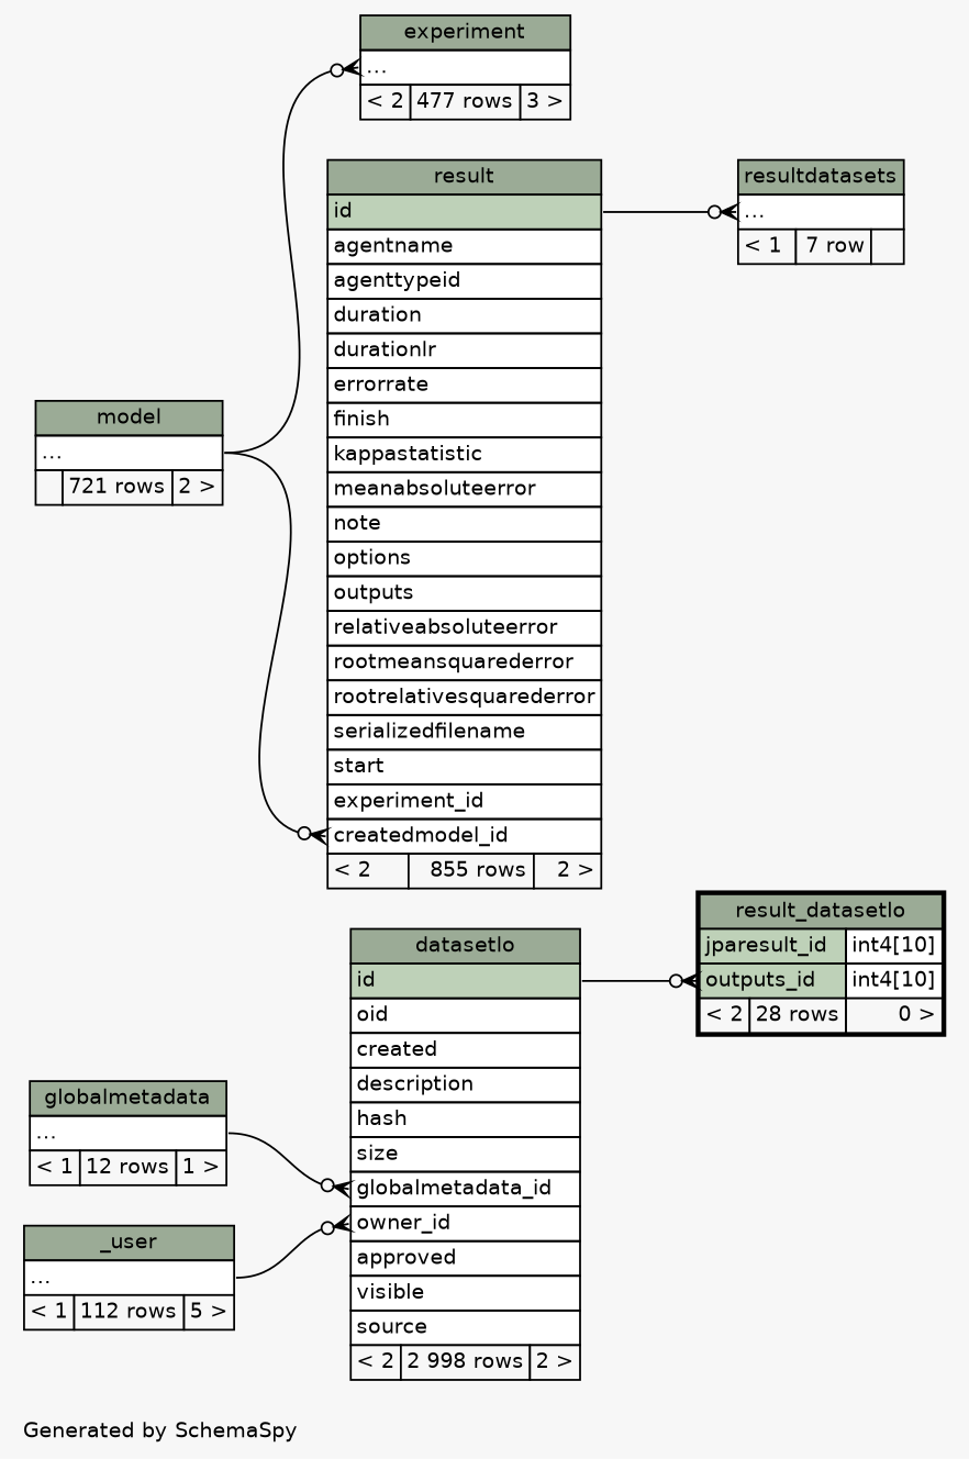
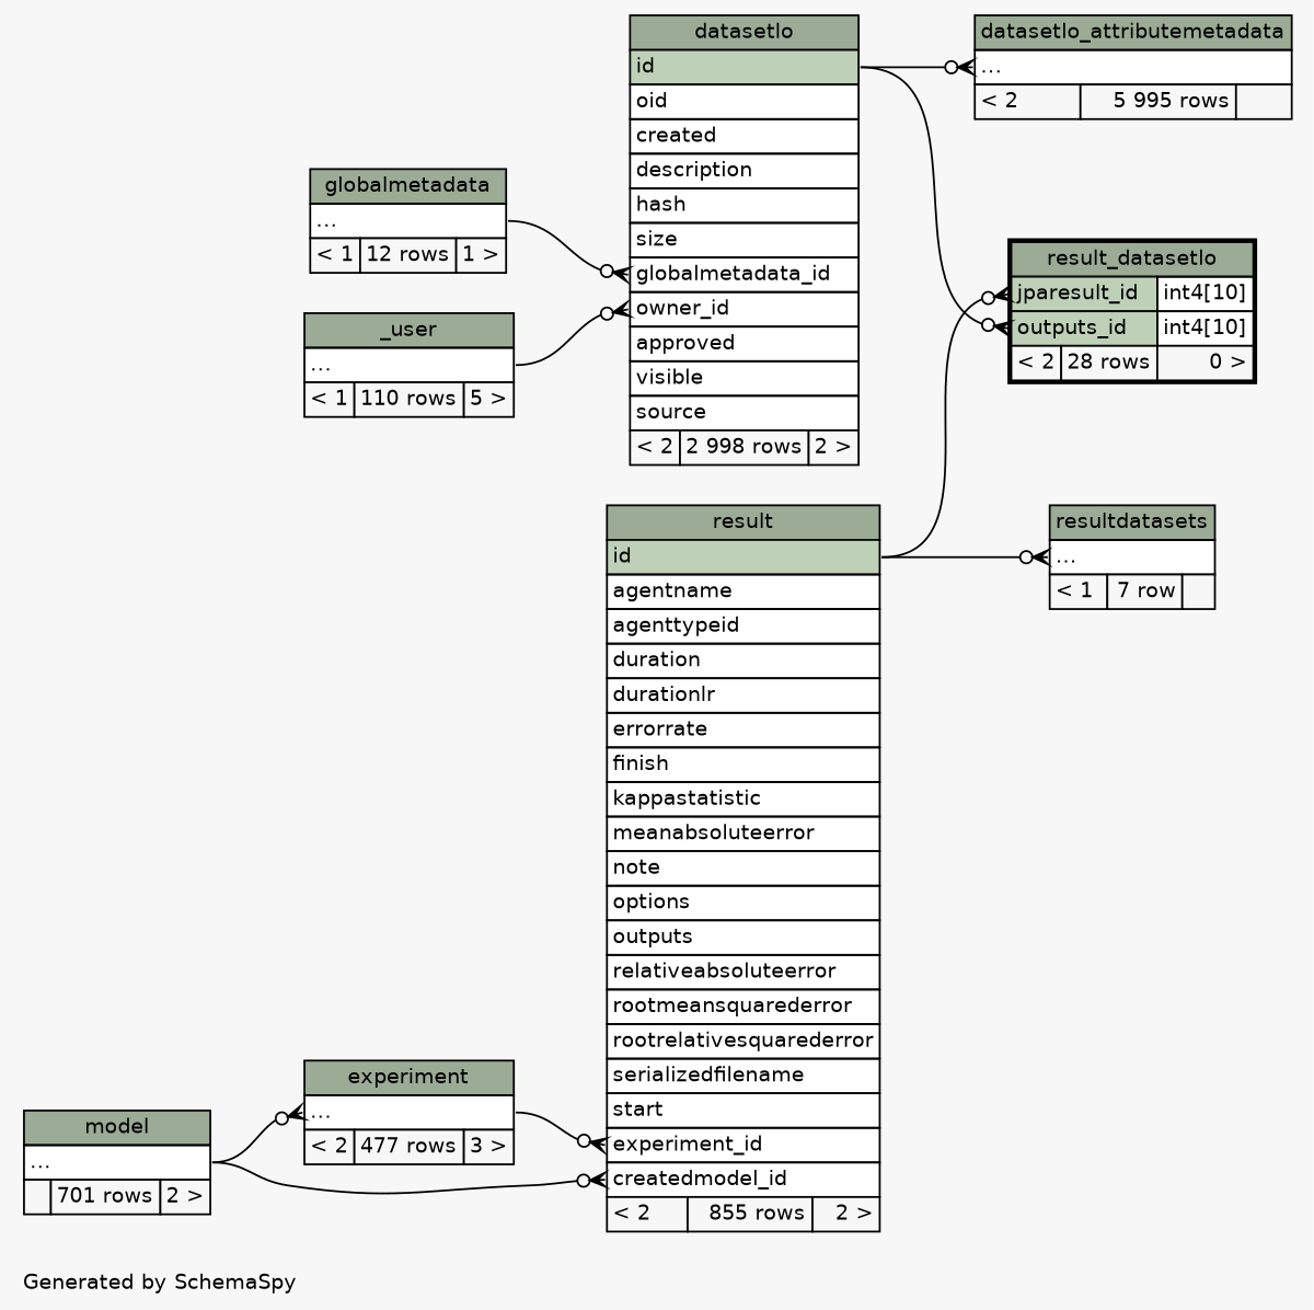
  digraph {
    bgcolor="#f7f7f7"
    fontname=Helvetica
    fontsize=11
    label="\nGenerated by SchemaSpy"
    labeljust=l
    nodesep=0.18
    rankdir=RL
    ranksep=0.46
    node [fontname=Helvetica fontsize=11 shape=plaintext]
    edge [arrowhead=none arrowsize=0.8 arrowtail=crowodot dir=back headport="elipses:e" tailport="elipses:w"]
    n1 [label=<     <TABLE BORDER="0" CELLBORDER="1" CELLSPACING="0" BGCOLOR="#ffffff">       <TR><TD COLSPAN="3" BGCOLOR="#9bab96" ALIGN="CENTER">datasetlo</TD></TR>       <TR><TD PORT="id" COLSPAN="3" BGCOLOR="#bed1b8" ALIGN="LEFT">id</TD></TR>       <TR><TD PORT="oid" COLSPAN="3" ALIGN="LEFT">oid</TD></TR>       <TR><TD PORT="created" COLSPAN="3" ALIGN="LEFT">created</TD></TR>       <TR><TD PORT="description" COLSPAN="3" ALIGN="LEFT">description</TD></TR>       <TR><TD PORT="hash" COLSPAN="3" ALIGN="LEFT">hash</TD></TR>       <TR><TD PORT="size" COLSPAN="3" ALIGN="LEFT">size</TD></TR>       <TR><TD PORT="globalmetadata_id" COLSPAN="3" ALIGN="LEFT">globalmetadata_id</TD></TR>       <TR><TD PORT="owner_id" COLSPAN="3" ALIGN="LEFT">owner_id</TD></TR>       <TR><TD PORT="approved" COLSPAN="3" ALIGN="LEFT">approved</TD></TR>       <TR><TD PORT="visible" COLSPAN="3" ALIGN="LEFT">visible</TD></TR>       <TR><TD PORT="source" COLSPAN="3" ALIGN="LEFT">source</TD></TR>       <TR><TD ALIGN="LEFT" BGCOLOR="#f7f7f7">&lt; 2</TD><TD ALIGN="RIGHT" BGCOLOR="#f7f7f7">2 998 rows</TD><TD ALIGN="RIGHT" BGCOLOR="#f7f7f7">2 &gt;</TD></TR>     </TABLE>>]
    n2 [label=<     <TABLE BORDER="0" CELLBORDER="1" CELLSPACING="0" BGCOLOR="#ffffff">       <TR><TD COLSPAN="3" BGCOLOR="#9bab96" ALIGN="CENTER">globalmetadata</TD></TR>       <TR><TD PORT="elipses" COLSPAN="3" ALIGN="LEFT">...</TD></TR>       <TR><TD ALIGN="LEFT" BGCOLOR="#f7f7f7">&lt; 1</TD><TD ALIGN="RIGHT" BGCOLOR="#f7f7f7">12 rows</TD><TD ALIGN="RIGHT" BGCOLOR="#f7f7f7">1 &gt;</TD></TR>     </TABLE>>]
-   n3 [label=<     <TABLE BORDER="0" CELLBORDER="1" CELLSPACING="0" BGCOLOR="#ffffff">       <TR><TD COLSPAN="3" BGCOLOR="#9bab96" ALIGN="CENTER">_user</TD></TR>       <TR><TD PORT="elipses" COLSPAN="3" ALIGN="LEFT">...</TD></TR>       <TR><TD ALIGN="LEFT" BGCOLOR="#f7f7f7">&lt; 1</TD><TD ALIGN="RIGHT" BGCOLOR="#f7f7f7">112 rows</TD><TD ALIGN="RIGHT" BGCOLOR="#f7f7f7">5 &gt;</TD></TR>     </TABLE>>]
+   n3 [label=<     <TABLE BORDER="0" CELLBORDER="1" CELLSPACING="0" BGCOLOR="#ffffff">       <TR><TD COLSPAN="3" BGCOLOR="#9bab96" ALIGN="CENTER">_user</TD></TR>       <TR><TD PORT="elipses" COLSPAN="3" ALIGN="LEFT">...</TD></TR>       <TR><TD ALIGN="LEFT" BGCOLOR="#f7f7f7">&lt; 1</TD><TD ALIGN="RIGHT" BGCOLOR="#f7f7f7">110 rows</TD><TD ALIGN="RIGHT" BGCOLOR="#f7f7f7">5 &gt;</TD></TR>     </TABLE>>]
+   n4 [label=<     <TABLE BORDER="0" CELLBORDER="1" CELLSPACING="0" BGCOLOR="#ffffff">       <TR><TD COLSPAN="3" BGCOLOR="#9bab96" ALIGN="CENTER">datasetlo_attributemetadata</TD></TR>       <TR><TD PORT="elipses" COLSPAN="3" ALIGN="LEFT">...</TD></TR>       <TR><TD ALIGN="LEFT" BGCOLOR="#f7f7f7">&lt; 2</TD><TD ALIGN="RIGHT" BGCOLOR="#f7f7f7">5 995 rows</TD><TD ALIGN="RIGHT" BGCOLOR="#f7f7f7">  </TD></TR>     </TABLE>>]
    n5 [label=<     <TABLE BORDER="0" CELLBORDER="1" CELLSPACING="0" BGCOLOR="#ffffff">       <TR><TD COLSPAN="3" BGCOLOR="#9bab96" ALIGN="CENTER">experiment</TD></TR>       <TR><TD PORT="elipses" COLSPAN="3" ALIGN="LEFT">...</TD></TR>       <TR><TD ALIGN="LEFT" BGCOLOR="#f7f7f7">&lt; 2</TD><TD ALIGN="RIGHT" BGCOLOR="#f7f7f7">477 rows</TD><TD ALIGN="RIGHT" BGCOLOR="#f7f7f7">3 &gt;</TD></TR>     </TABLE>>]
-   n6 [label=<     <TABLE BORDER="0" CELLBORDER="1" CELLSPACING="0" BGCOLOR="#ffffff">       <TR><TD COLSPAN="3" BGCOLOR="#9bab96" ALIGN="CENTER">model</TD></TR>       <TR><TD PORT="elipses" COLSPAN="3" ALIGN="LEFT">...</TD></TR>       <TR><TD ALIGN="LEFT" BGCOLOR="#f7f7f7">  </TD><TD ALIGN="RIGHT" BGCOLOR="#f7f7f7">721 rows</TD><TD ALIGN="RIGHT" BGCOLOR="#f7f7f7">2 &gt;</TD></TR>     </TABLE>>]
+   n6 [label=<     <TABLE BORDER="0" CELLBORDER="1" CELLSPACING="0" BGCOLOR="#ffffff">       <TR><TD COLSPAN="3" BGCOLOR="#9bab96" ALIGN="CENTER">model</TD></TR>       <TR><TD PORT="elipses" COLSPAN="3" ALIGN="LEFT">...</TD></TR>       <TR><TD ALIGN="LEFT" BGCOLOR="#f7f7f7">  </TD><TD ALIGN="RIGHT" BGCOLOR="#f7f7f7">701 rows</TD><TD ALIGN="RIGHT" BGCOLOR="#f7f7f7">2 &gt;</TD></TR>     </TABLE>>]
    n7 [label=<     <TABLE BORDER="0" CELLBORDER="1" CELLSPACING="0" BGCOLOR="#ffffff">       <TR><TD COLSPAN="3" BGCOLOR="#9bab96" ALIGN="CENTER">result</TD></TR>       <TR><TD PORT="id" COLSPAN="3" BGCOLOR="#bed1b8" ALIGN="LEFT">id</TD></TR>       <TR><TD PORT="agentname" COLSPAN="3" ALIGN="LEFT">agentname</TD></TR>       <TR><TD PORT="agenttypeid" COLSPAN="3" ALIGN="LEFT">agenttypeid</TD></TR>       <TR><TD PORT="duration" COLSPAN="3" ALIGN="LEFT">duration</TD></TR>       <TR><TD PORT="durationlr" COLSPAN="3" ALIGN="LEFT">durationlr</TD></TR>       <TR><TD PORT="errorrate" COLSPAN="3" ALIGN="LEFT">errorrate</TD></TR>       <TR><TD PORT="finish" COLSPAN="3" ALIGN="LEFT">finish</TD></TR>       <TR><TD PORT="kappastatistic" COLSPAN="3" ALIGN="LEFT">kappastatistic</TD></TR>       <TR><TD PORT="meanabsoluteerror" COLSPAN="3" ALIGN="LEFT">meanabsoluteerror</TD></TR>       <TR><TD PORT="note" COLSPAN="3" ALIGN="LEFT">note</TD></TR>       <TR><TD PORT="options" COLSPAN="3" ALIGN="LEFT">options</TD></TR>       <TR><TD PORT="outputs" COLSPAN="3" ALIGN="LEFT">outputs</TD></TR>       <TR><TD PORT="relativeabsoluteerror" COLSPAN="3" ALIGN="LEFT">relativeabsoluteerror</TD></TR>       <TR><TD PORT="rootmeansquarederror" COLSPAN="3" ALIGN="LEFT">rootmeansquarederror</TD></TR>       <TR><TD PORT="rootrelativesquarederror" COLSPAN="3" ALIGN="LEFT">rootrelativesquarederror</TD></TR>       <TR><TD PORT="serializedfilename" COLSPAN="3" ALIGN="LEFT">serializedfilename</TD></TR>       <TR><TD PORT="start" COLSPAN="3" ALIGN="LEFT">start</TD></TR>       <TR><TD PORT="experiment_id" COLSPAN="3" ALIGN="LEFT">experiment_id</TD></TR>       <TR><TD PORT="createdmodel_id" COLSPAN="3" ALIGN="LEFT">createdmodel_id</TD></TR>       <TR><TD ALIGN="LEFT" BGCOLOR="#f7f7f7">&lt; 2</TD><TD ALIGN="RIGHT" BGCOLOR="#f7f7f7">855 rows</TD><TD ALIGN="RIGHT" BGCOLOR="#f7f7f7">2 &gt;</TD></TR>     </TABLE>>]
    n8 [label=<     <TABLE BORDER="2" CELLBORDER="1" CELLSPACING="0" BGCOLOR="#ffffff">       <TR><TD COLSPAN="3" BGCOLOR="#9bab96" ALIGN="CENTER">result_datasetlo</TD></TR>       <TR><TD PORT="jparesult_id" COLSPAN="2" BGCOLOR="#bed1b8" ALIGN="LEFT">jparesult_id</TD><TD PORT="jparesult_id.type" ALIGN="LEFT">int4[10]</TD></TR>       <TR><TD PORT="outputs_id" COLSPAN="2" BGCOLOR="#bed1b8" ALIGN="LEFT">outputs_id</TD><TD PORT="outputs_id.type" ALIGN="LEFT">int4[10]</TD></TR>       <TR><TD ALIGN="LEFT" BGCOLOR="#f7f7f7">&lt; 2</TD><TD ALIGN="RIGHT" BGCOLOR="#f7f7f7">28 rows</TD><TD ALIGN="RIGHT" BGCOLOR="#f7f7f7">0 &gt;</TD></TR>     </TABLE>>]
    n9 [label=<     <TABLE BORDER="0" CELLBORDER="1" CELLSPACING="0" BGCOLOR="#ffffff">       <TR><TD COLSPAN="3" BGCOLOR="#9bab96" ALIGN="CENTER">resultdatasets</TD></TR>       <TR><TD PORT="elipses" COLSPAN="3" ALIGN="LEFT">...</TD></TR>       <TR><TD ALIGN="LEFT" BGCOLOR="#f7f7f7">&lt; 1</TD><TD ALIGN="RIGHT" BGCOLOR="#f7f7f7">7 row</TD><TD ALIGN="RIGHT" BGCOLOR="#f7f7f7">  </TD></TR>     </TABLE>>]
    n1 -> n2 [tailport="globalmetadata_id:w"]
    n1 -> n3 [tailport="owner_id:w"]
+   n4 -> n1 [headport="id:e"]
    n5 -> n6
+   n7 -> n5 [tailport="experiment_id:w"]
    n7 -> n6 [tailport="createdmodel_id:w"]
    n8 -> n1 [headport="id:e" tailport="outputs_id:w"]
+   n8 -> n7 [headport="id:e" tailport="jparesult_id:w"]
    n9 -> n7 [headport="id:e"]
  }
